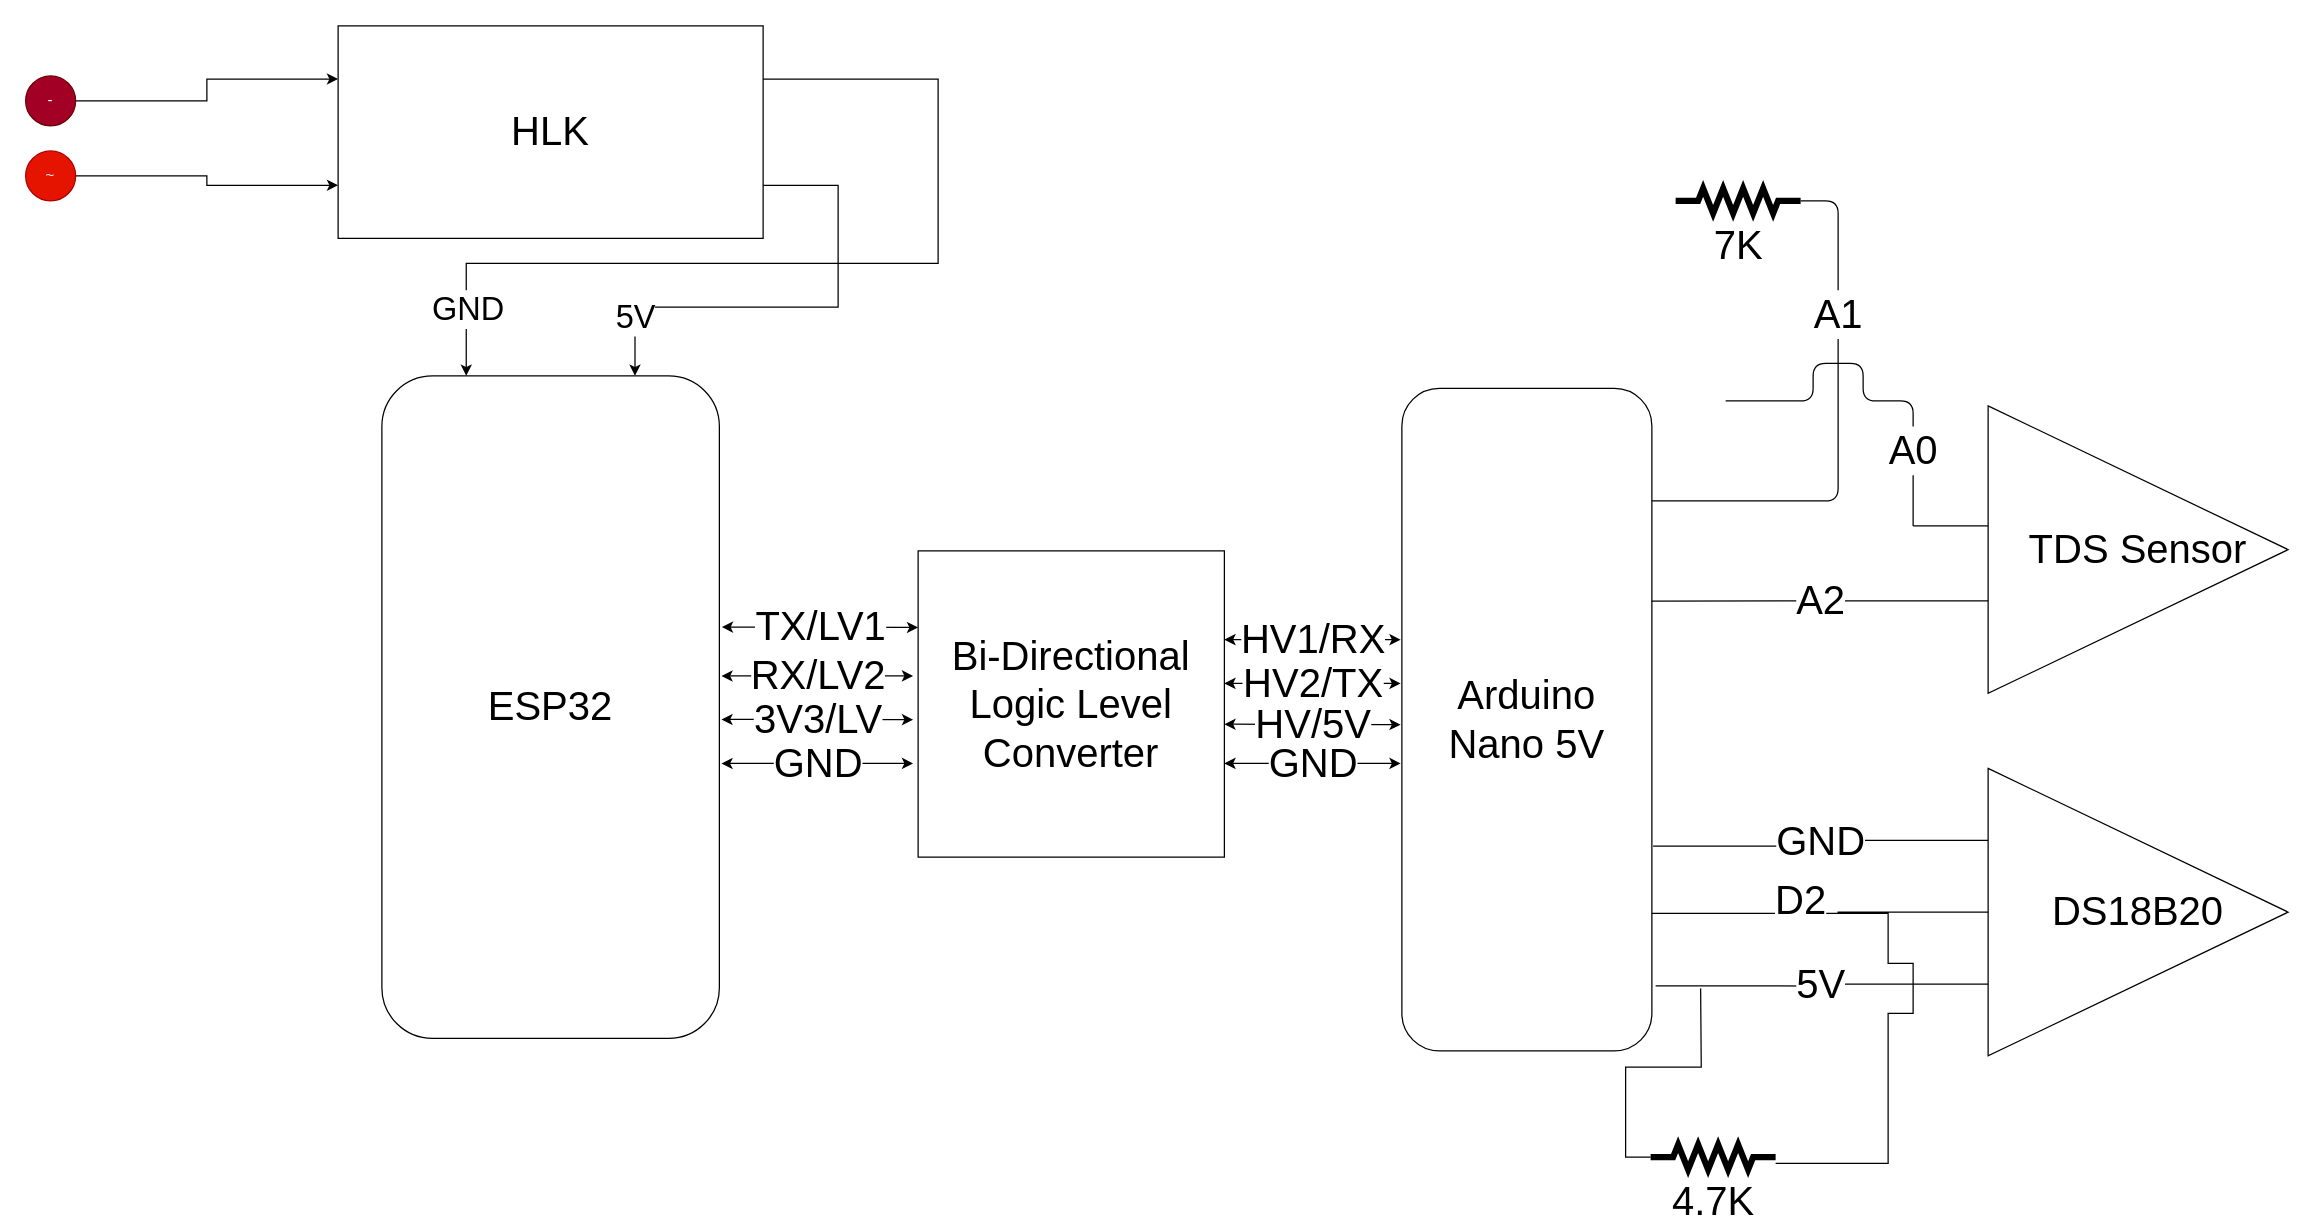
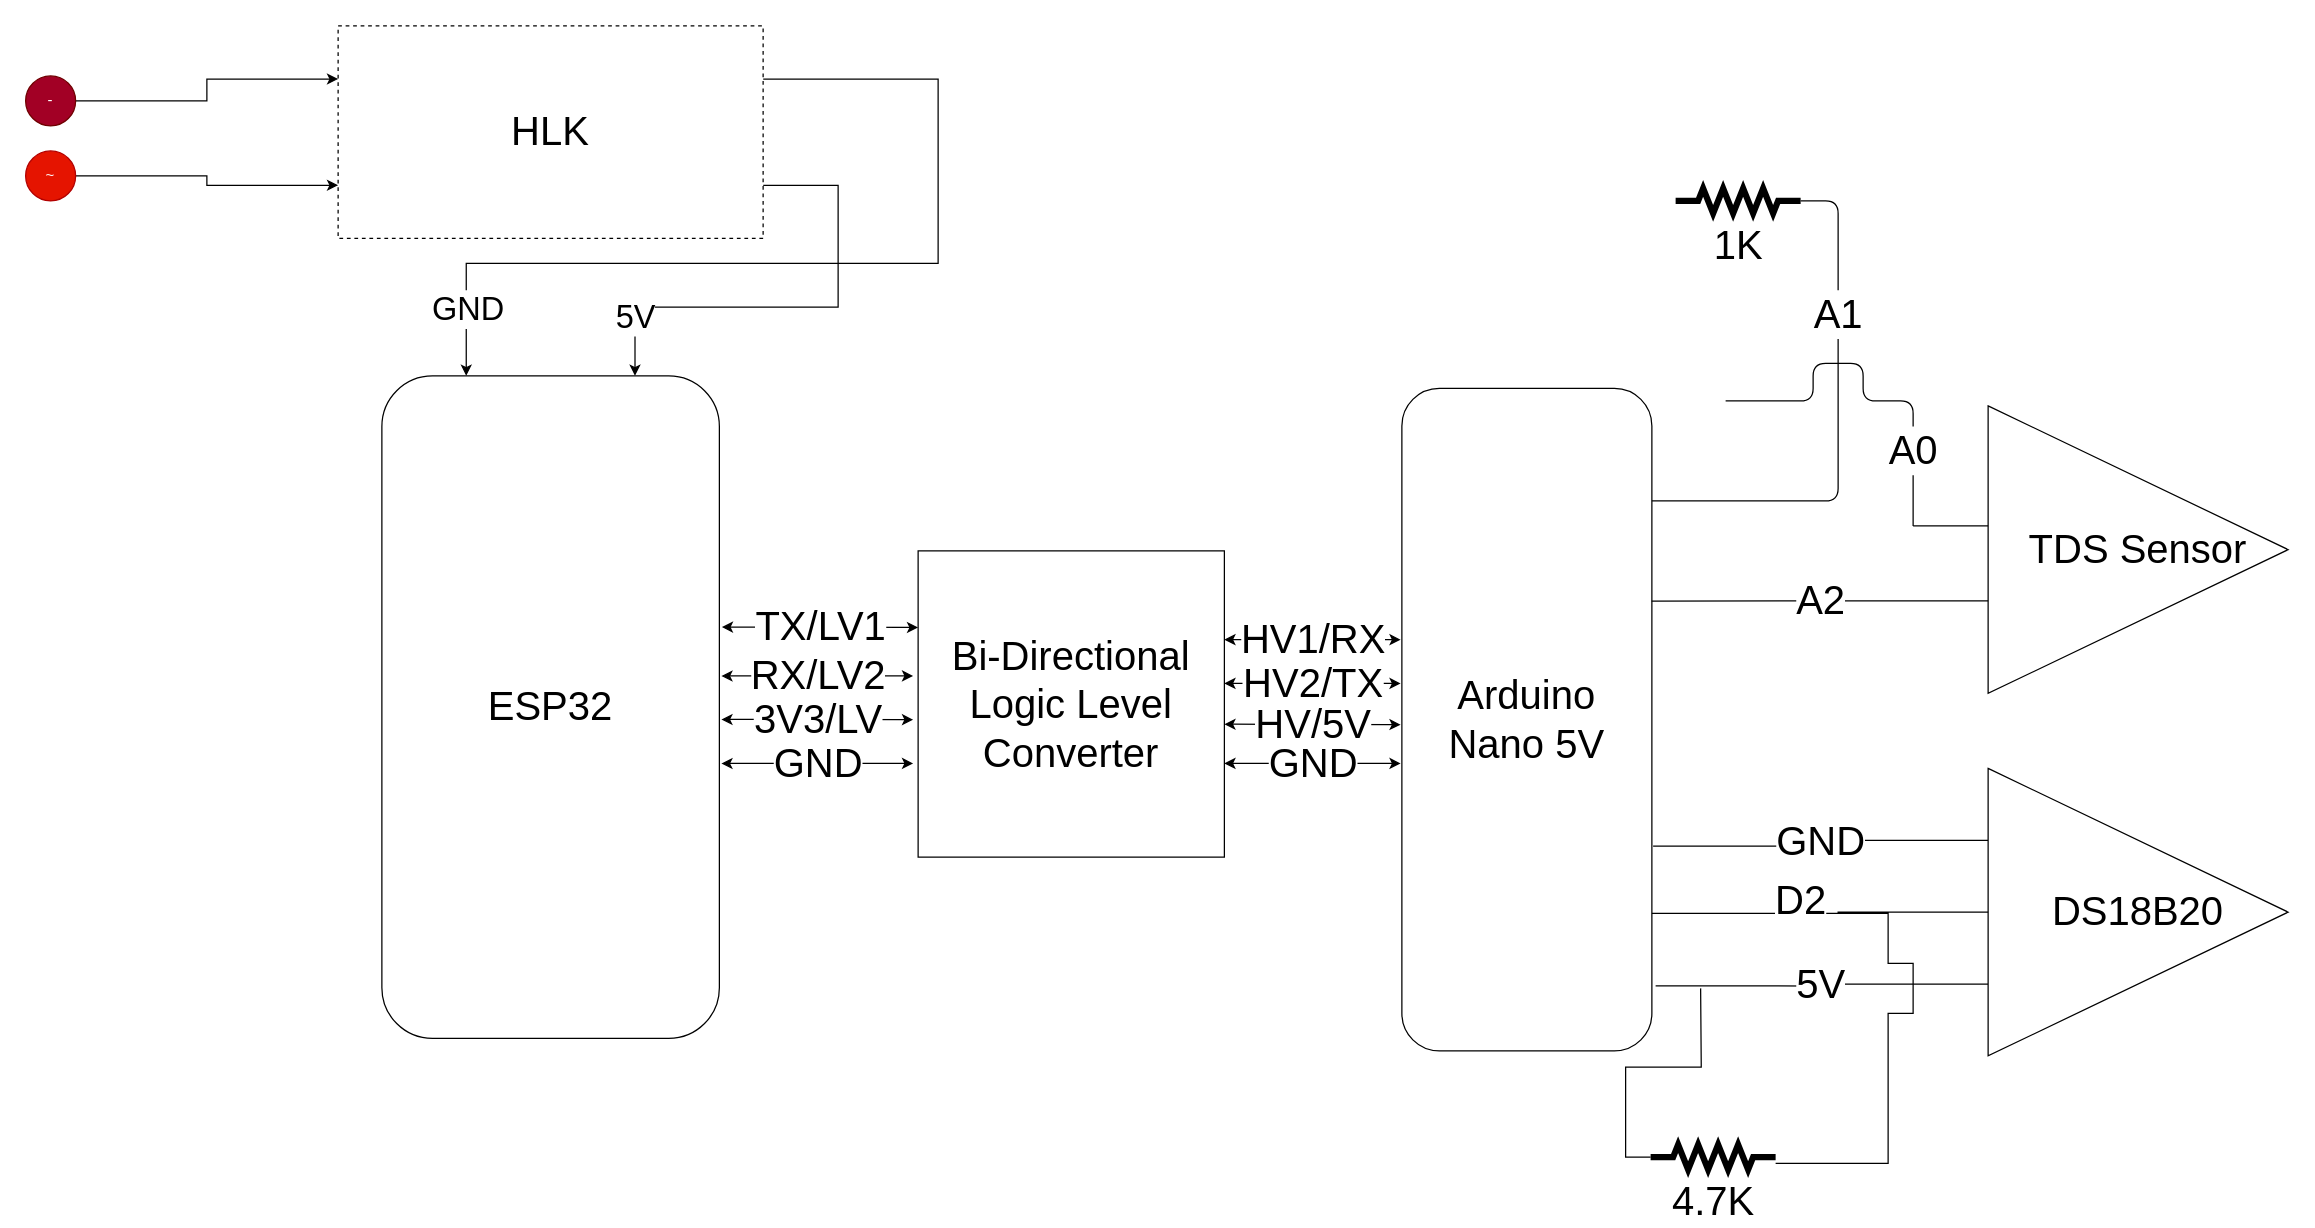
  <mxCell id="0" />
  <mxCell id="1" parent="0" />
  <mxCell id="2" value="&lt;font style=&quot;font-size: 32px&quot;&gt;ESP32&lt;/font&gt;" style="rounded=1;whiteSpace=wrap;html=1;" parent="1" vertex="1"><mxGeometry x="305" y="300" width="270" height="530" as="geometry" /></mxCell>
  <mxCell id="3" style="edgeStyle=orthogonalEdgeStyle;rounded=0;orthogonalLoop=1;jettySize=auto;html=1;entryX=0;entryY=0.25;entryDx=0;entryDy=0;" parent="1" source="4" target="11" edge="1"><mxGeometry relative="1" as="geometry" /></mxCell>
  <mxCell id="4" value="-" style="ellipse;whiteSpace=wrap;html=1;aspect=fixed;fillColor=#a20025;strokeColor=#6F0000;fontColor=#ffffff;" parent="1" vertex="1"><mxGeometry x="20" y="60" width="40" height="40" as="geometry" /></mxCell>
  <mxCell id="5" style="edgeStyle=orthogonalEdgeStyle;rounded=0;orthogonalLoop=1;jettySize=auto;html=1;entryX=0;entryY=0.75;entryDx=0;entryDy=0;" parent="1" source="6" target="11" edge="1"><mxGeometry relative="1" as="geometry" /></mxCell>
  <mxCell id="6" value="~" style="ellipse;whiteSpace=wrap;html=1;aspect=fixed;fillColor=#e51400;strokeColor=#B20000;fontColor=#ffffff;" parent="1" vertex="1"><mxGeometry x="20" y="120" width="40" height="40" as="geometry" /></mxCell>
  <mxCell id="7" style="edgeStyle=orthogonalEdgeStyle;rounded=0;orthogonalLoop=1;jettySize=auto;html=1;exitX=1;exitY=0.25;exitDx=0;exitDy=0;entryX=0.25;entryY=0;entryDx=0;entryDy=0;" parent="1" source="11" target="2" edge="1"><mxGeometry relative="1" as="geometry"><mxPoint x="440" y="230" as="targetPoint" /><Array as="points"><mxPoint x="750" y="63" /><mxPoint x="750" y="210" /><mxPoint x="373" y="210" /></Array></mxGeometry></mxCell>
  <mxCell id="8" value="GND" style="edgeLabel;html=1;align=center;verticalAlign=middle;resizable=0;points=[];fontSize=26;" parent="7" vertex="1" connectable="0"><mxGeometry x="0.858" y="1" relative="1" as="geometry"><mxPoint as="offset" /></mxGeometry></mxCell>
  <mxCell id="9" style="edgeStyle=orthogonalEdgeStyle;rounded=0;orthogonalLoop=1;jettySize=auto;html=1;exitX=1;exitY=0.75;exitDx=0;exitDy=0;entryX=0.75;entryY=0;entryDx=0;entryDy=0;" parent="1" source="11" target="2" edge="1"><mxGeometry relative="1" as="geometry"><Array as="points"><mxPoint x="670" y="148" /><mxPoint x="670" y="245" /><mxPoint x="508" y="245" /></Array></mxGeometry></mxCell>
  <mxCell id="10" value="&lt;font style=&quot;font-size: 26px&quot;&gt;5V&lt;/font&gt;" style="edgeLabel;html=1;align=center;verticalAlign=middle;resizable=0;points=[];" parent="9" vertex="1" connectable="0"><mxGeometry x="0.743" relative="1" as="geometry"><mxPoint as="offset" /></mxGeometry></mxCell>
- <mxCell id="11" value="&lt;font style=&quot;font-size: 32px&quot;&gt;HLK&lt;/font&gt;" style="rounded=0;whiteSpace=wrap;html=1;" parent="1" vertex="1"><mxGeometry x="270" y="20" width="340" height="170" as="geometry" /></mxCell>
+ <mxCell id="11" value="&lt;font style=&quot;font-size: 32px&quot;&gt;HLK&lt;/font&gt;" style="rounded=0;whiteSpace=wrap;html=1;dashed=1;" parent="1" vertex="1"><mxGeometry x="270" y="20" width="340" height="170" as="geometry" /></mxCell>
  <mxCell id="12" value="&lt;font style=&quot;font-size: 32px&quot;&gt;Bi-Directional Logic Level Converter&lt;/font&gt;" style="whiteSpace=wrap;html=1;aspect=fixed;" vertex="1" parent="1"><mxGeometry x="734" y="440" width="245" height="245" as="geometry" /></mxCell>
  <mxCell id="13" value="D2" style="edgeStyle=orthogonalEdgeStyle;rounded=0;orthogonalLoop=1;jettySize=auto;html=1;fontSize=32;startArrow=none;startFill=0;endArrow=none;endFill=0;exitX=0.996;exitY=0.799;exitDx=0;exitDy=0;exitPerimeter=0;" edge="1" parent="1" source="14"><mxGeometry x="0.609" y="10" relative="1" as="geometry"><mxPoint x="1470" y="730" as="targetPoint" /><mxPoint x="1330" y="730" as="sourcePoint" /><Array as="points"><mxPoint x="1320" y="730" /></Array><mxPoint as="offset" /></mxGeometry></mxCell>
  <mxCell id="14" value="&lt;font style=&quot;font-size: 32px&quot;&gt;Arduino &lt;br&gt;Nano 5V&lt;/font&gt;" style="rounded=1;whiteSpace=wrap;html=1;" vertex="1" parent="1"><mxGeometry x="1121" y="310" width="200" height="530" as="geometry" /></mxCell>
  <mxCell id="15" value="TDS Sensor" style="triangle;whiteSpace=wrap;html=1;fontSize=32;" vertex="1" parent="1"><mxGeometry x="1590" y="324" width="240" height="230" as="geometry" /></mxCell>
  <mxCell id="16" value="GND" style="edgeStyle=orthogonalEdgeStyle;rounded=0;orthogonalLoop=1;jettySize=auto;html=1;exitX=0;exitY=0.25;exitDx=0;exitDy=0;entryX=1.005;entryY=0.691;entryDx=0;entryDy=0;entryPerimeter=0;fontSize=32;startArrow=none;startFill=0;endArrow=none;endFill=0;" edge="1" parent="1" source="18" target="14"><mxGeometry relative="1" as="geometry" /></mxCell>
  <mxCell id="17" value="5V" style="edgeStyle=orthogonalEdgeStyle;rounded=0;orthogonalLoop=1;jettySize=auto;html=1;exitX=0;exitY=0.75;exitDx=0;exitDy=0;entryX=1.015;entryY=0.902;entryDx=0;entryDy=0;entryPerimeter=0;fontSize=32;startArrow=none;startFill=0;endArrow=none;endFill=0;" edge="1" parent="1" source="18" target="14"><mxGeometry relative="1" as="geometry" /></mxCell>
  <mxCell id="18" value="DS18B20" style="triangle;whiteSpace=wrap;html=1;fontSize=32;" vertex="1" parent="1"><mxGeometry x="1590" y="614" width="240" height="230" as="geometry" /></mxCell>
  <mxCell id="19" value="TX/LV1" style="endArrow=classic;html=1;fontSize=32;entryX=0;entryY=0.25;entryDx=0;entryDy=0;startArrow=classic;startFill=1;" edge="1" parent="1" target="12"><mxGeometry width="50" height="50" relative="1" as="geometry"><mxPoint x="577" y="501" as="sourcePoint" /><mxPoint x="620" y="470" as="targetPoint" /></mxGeometry></mxCell>
  <mxCell id="20" value="RX/LV2" style="endArrow=classic;html=1;fontSize=32;exitX=1.006;exitY=0.453;exitDx=0;exitDy=0;exitPerimeter=0;startArrow=classic;startFill=1;" edge="1" parent="1" source="2"><mxGeometry width="50" height="50" relative="1" as="geometry"><mxPoint x="580.13" y="540.15" as="sourcePoint" /><mxPoint x="730" y="540" as="targetPoint" /></mxGeometry></mxCell>
  <mxCell id="21" value="3V3/LV" style="endArrow=classic;html=1;fontSize=32;exitX=1.006;exitY=0.453;exitDx=0;exitDy=0;exitPerimeter=0;startArrow=classic;startFill=1;" edge="1" parent="1"><mxGeometry width="50" height="50" relative="1" as="geometry"><mxPoint x="576.62" y="574.85" as="sourcePoint" /><mxPoint x="730" y="575" as="targetPoint" /></mxGeometry></mxCell>
  <mxCell id="22" value="GND" style="endArrow=classic;html=1;fontSize=32;exitX=1.006;exitY=0.453;exitDx=0;exitDy=0;exitPerimeter=0;startArrow=classic;startFill=1;" edge="1" parent="1"><mxGeometry width="50" height="50" relative="1" as="geometry"><mxPoint x="576.62" y="610.09" as="sourcePoint" /><mxPoint x="730" y="610" as="targetPoint" /></mxGeometry></mxCell>
  <mxCell id="23" value="HV1/RX" style="endArrow=classic;html=1;fontSize=32;startArrow=classic;startFill=1;" edge="1" parent="1"><mxGeometry width="50" height="50" relative="1" as="geometry"><mxPoint x="979" y="511" as="sourcePoint" /><mxPoint x="1120" y="511" as="targetPoint" /></mxGeometry></mxCell>
  <mxCell id="24" value="HV2/TX" style="endArrow=classic;html=1;fontSize=32;startArrow=classic;startFill=1;" edge="1" parent="1"><mxGeometry width="50" height="50" relative="1" as="geometry"><mxPoint x="979" y="546" as="sourcePoint" /><mxPoint x="1120" y="546" as="targetPoint" /></mxGeometry></mxCell>
  <mxCell id="25" value="HV/5V" style="endArrow=classic;html=1;fontSize=32;startArrow=classic;startFill=1;" edge="1" parent="1"><mxGeometry width="50" height="50" relative="1" as="geometry"><mxPoint x="979" y="578.66" as="sourcePoint" /><mxPoint x="1120" y="579" as="targetPoint" /></mxGeometry></mxCell>
  <mxCell id="26" value="GND" style="endArrow=classic;html=1;fontSize=32;startArrow=classic;startFill=1;" edge="1" parent="1"><mxGeometry width="50" height="50" relative="1" as="geometry"><mxPoint x="979" y="610" as="sourcePoint" /><mxPoint x="1120" y="610" as="targetPoint" /></mxGeometry></mxCell>
  <mxCell id="27" style="edgeStyle=orthogonalEdgeStyle;rounded=0;orthogonalLoop=1;jettySize=auto;html=1;entryX=0;entryY=0.5;entryDx=0;entryDy=0;fontSize=32;startArrow=none;startFill=0;endArrow=none;endFill=0;" edge="1" parent="1" source="29" target="18"><mxGeometry relative="1" as="geometry"><Array as="points"><mxPoint x="1510" y="930" /><mxPoint x="1510" y="810" /><mxPoint x="1530" y="810" /><mxPoint x="1530" y="770" /><mxPoint x="1510" y="770" /><mxPoint x="1510" y="730" /><mxPoint x="1470" y="730" /></Array></mxGeometry></mxCell>
  <mxCell id="28" style="edgeStyle=orthogonalEdgeStyle;rounded=0;orthogonalLoop=1;jettySize=auto;html=1;exitX=0;exitY=0.5;exitDx=0;exitDy=0;exitPerimeter=0;fontSize=32;startArrow=none;startFill=0;endArrow=none;endFill=0;" edge="1" parent="1" source="29"><mxGeometry relative="1" as="geometry"><mxPoint x="1360" y="790" as="targetPoint" /></mxGeometry></mxCell>
  <mxCell id="29" value="4.7K" style="pointerEvents=1;verticalLabelPosition=bottom;shadow=0;dashed=0;align=center;html=1;verticalAlign=top;shape=mxgraph.electrical.resistors.resistor_2;fontSize=32;strokeWidth=5;" vertex="1" parent="1"><mxGeometry x="1320" y="915" width="100" height="20" as="geometry" /></mxCell>
- <mxCell id="30" value="7K" style="pointerEvents=1;verticalLabelPosition=bottom;shadow=0;dashed=0;align=center;html=1;verticalAlign=top;shape=mxgraph.electrical.resistors.resistor_2;fontSize=32;strokeWidth=5;" vertex="1" parent="1"><mxGeometry x="1340" y="150" width="100" height="20" as="geometry" /></mxCell>
+ <mxCell id="30" value="1K" style="pointerEvents=1;verticalLabelPosition=bottom;shadow=0;dashed=0;align=center;html=1;verticalAlign=top;shape=mxgraph.electrical.resistors.resistor_2;fontSize=32;strokeWidth=5;" vertex="1" parent="1"><mxGeometry x="1340" y="150" width="100" height="20" as="geometry" /></mxCell>
  <mxCell id="31" value="A1" style="endArrow=none;html=1;fontSize=32;entryX=1;entryY=0.5;entryDx=0;entryDy=0;entryPerimeter=0;" edge="1" parent="1" target="30"><mxGeometry x="0.422" width="50" height="50" relative="1" as="geometry"><mxPoint x="1321" y="400" as="sourcePoint" /><mxPoint x="1430" y="390" as="targetPoint" /><Array as="points"><mxPoint x="1470" y="400" /><mxPoint x="1470" y="290" /><mxPoint x="1470" y="210" /><mxPoint x="1470" y="160" /></Array><mxPoint as="offset" /></mxGeometry></mxCell>
  <mxCell id="32" value="" style="endArrow=none;html=1;fontSize=32;" edge="1" parent="1"><mxGeometry width="50" height="50" relative="1" as="geometry"><mxPoint x="1530" y="420" as="sourcePoint" /><mxPoint x="1590" y="420" as="targetPoint" /></mxGeometry></mxCell>
  <mxCell id="33" value="A2" style="endArrow=none;html=1;fontSize=32;exitX=0.999;exitY=0.321;exitDx=0;exitDy=0;exitPerimeter=0;" edge="1" parent="1" source="14"><mxGeometry width="50" height="50" relative="1" as="geometry"><mxPoint x="1530" y="480" as="sourcePoint" /><mxPoint x="1590" y="480" as="targetPoint" /></mxGeometry></mxCell>
  <mxCell id="34" value="A0" style="endArrow=none;html=1;fontSize=32;" edge="1" parent="1"><mxGeometry x="-0.613" width="50" height="50" relative="1" as="geometry"><mxPoint x="1530" y="420" as="sourcePoint" /><mxPoint x="1380" y="320" as="targetPoint" /><Array as="points"><mxPoint x="1530" y="320" /><mxPoint x="1490" y="320" /><mxPoint x="1490" y="290" /><mxPoint x="1450" y="290" /><mxPoint x="1450" y="320" /></Array><mxPoint as="offset" /></mxGeometry></mxCell>
